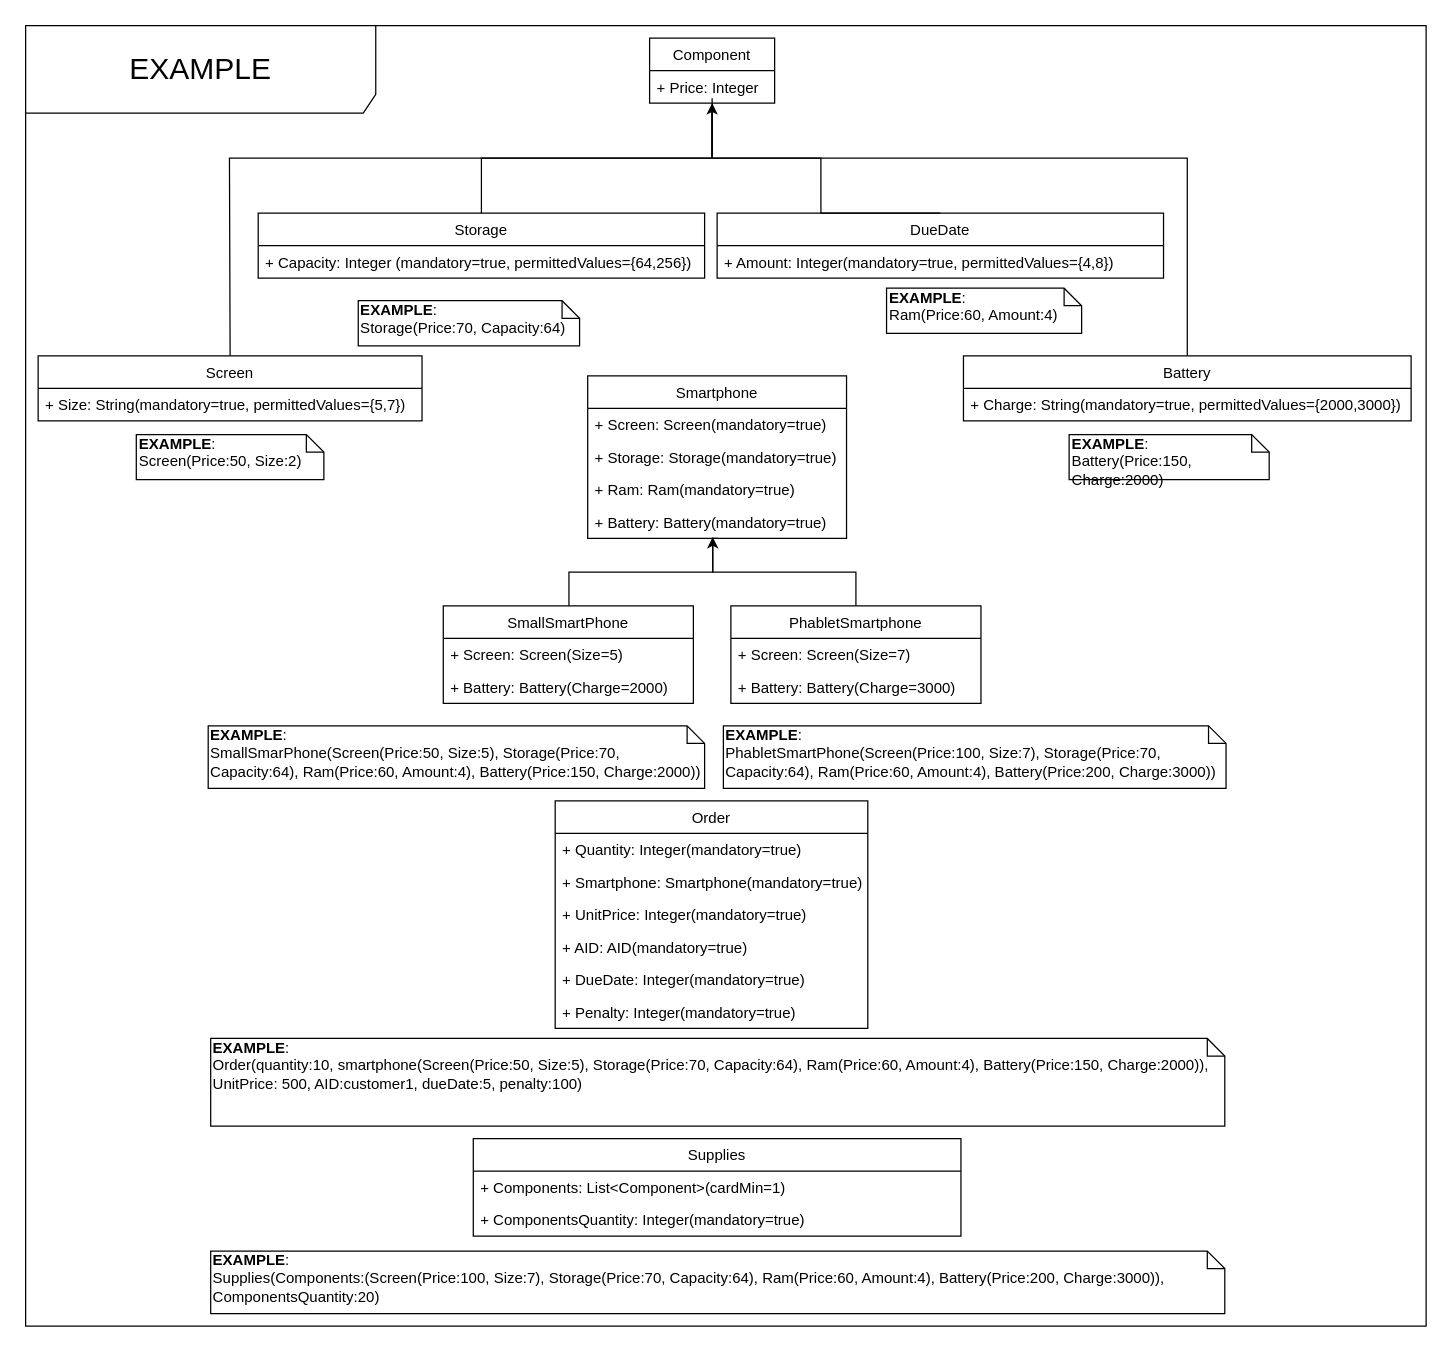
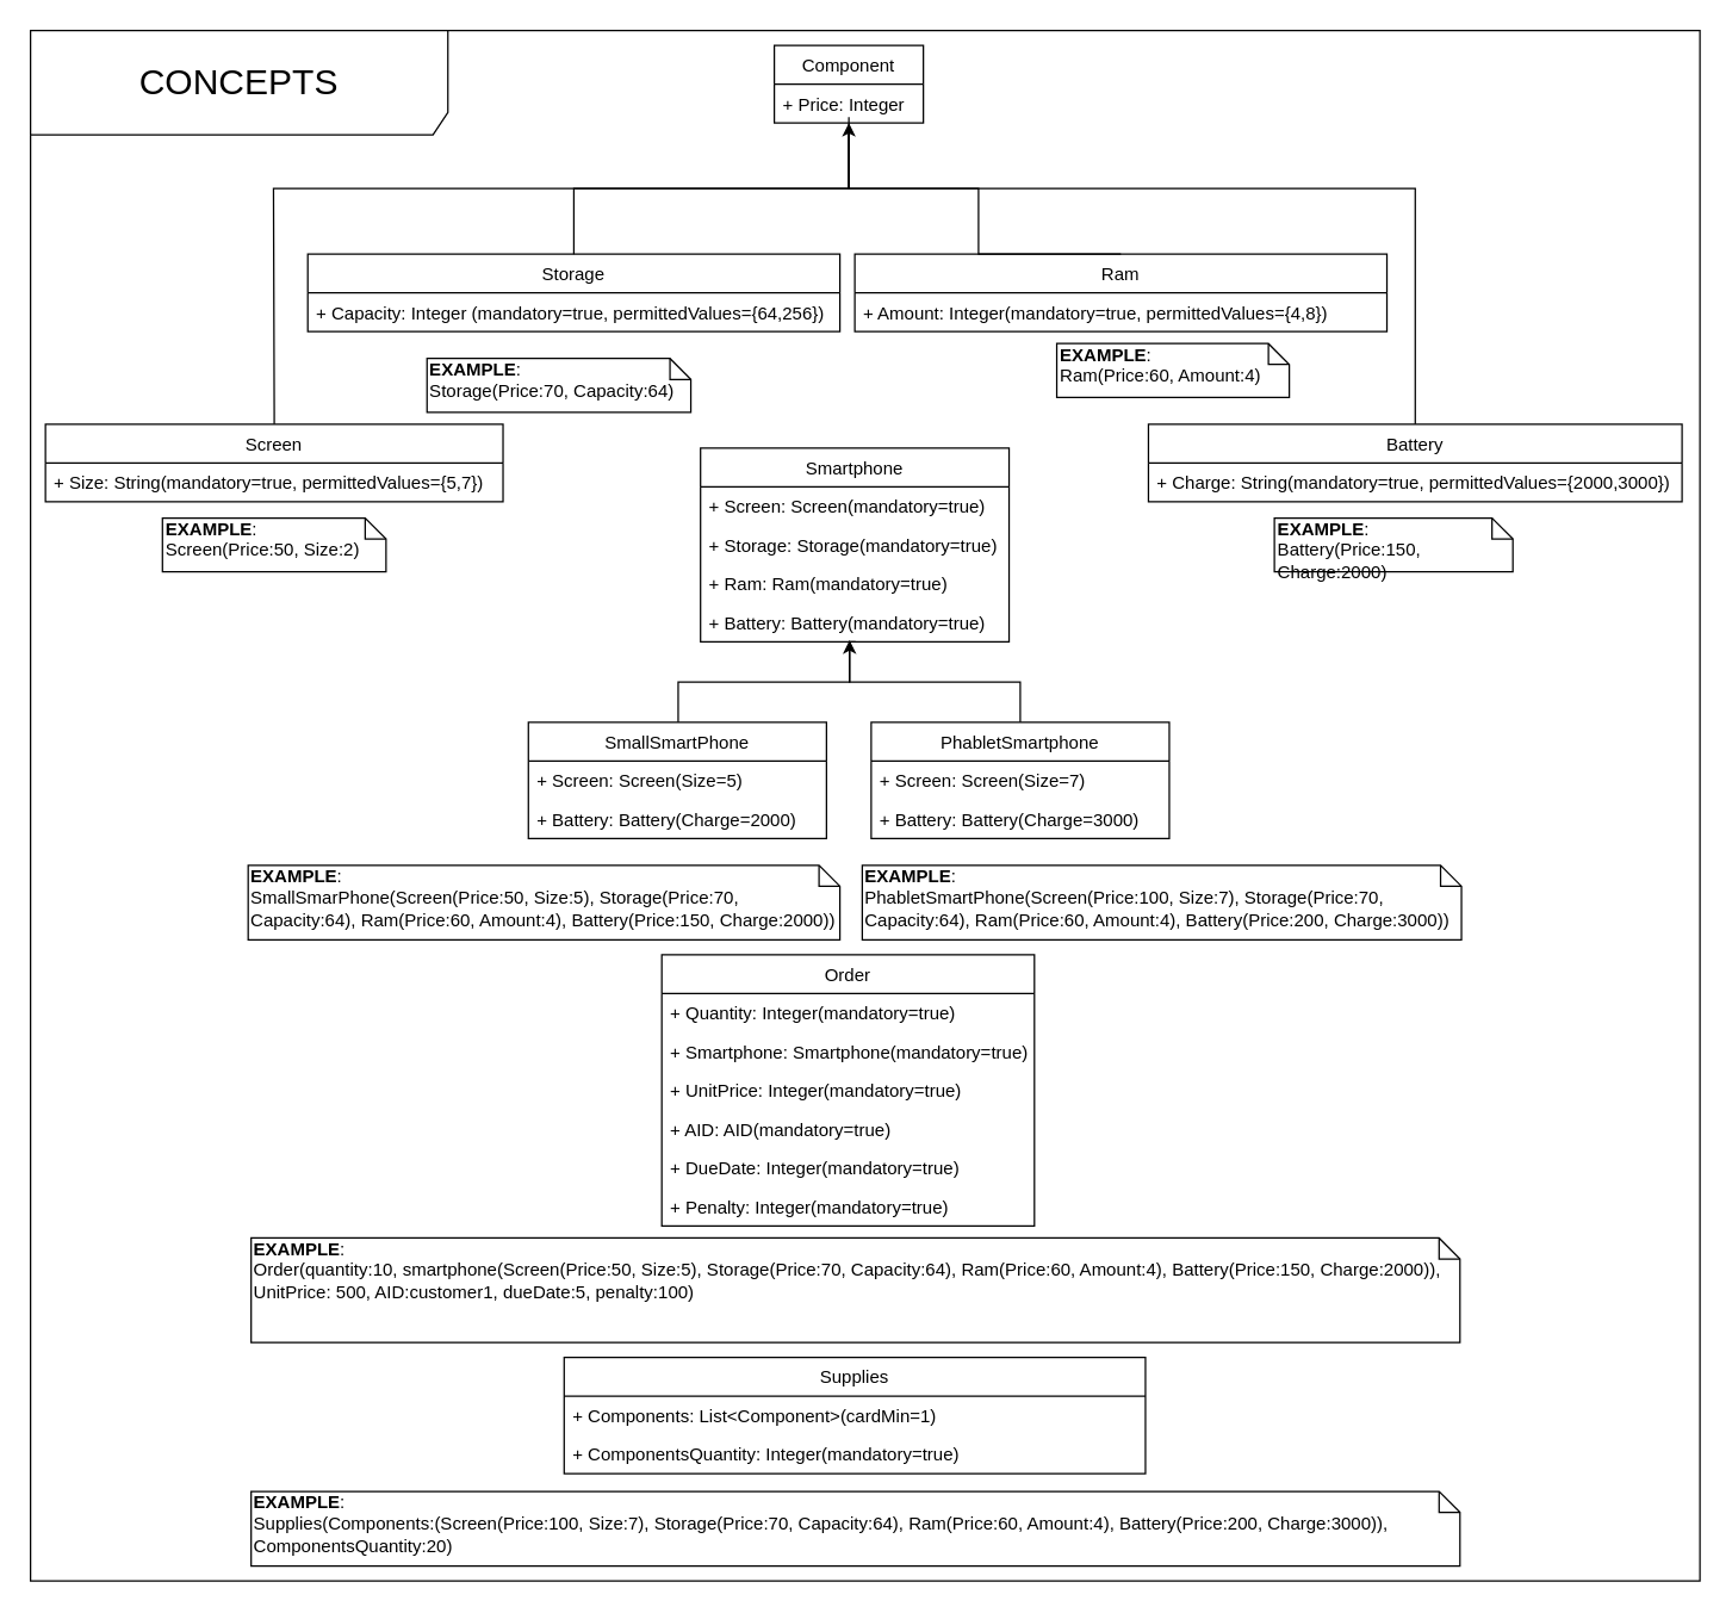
  <mxCell id="0" />
  <mxCell id="1" parent="0" />
  <mxCell id="2" value="Order" style="swimlane;fontStyle=0;childLayout=stackLayout;horizontal=1;startSize=26;fillColor=none;horizontalStack=0;resizeParent=1;resizeParentMax=0;resizeLast=0;collapsible=1;marginBottom=0;" parent="1" vertex="1"><mxGeometry x="443.5" y="640" width="250" height="182" as="geometry" /></mxCell>
  <mxCell id="3" value="+ Quantity: Integer(mandatory=true)" style="text;strokeColor=none;fillColor=none;align=left;verticalAlign=top;spacingLeft=4;spacingRight=4;overflow=hidden;rotatable=0;points=[[0,0.5],[1,0.5]];portConstraint=eastwest;" parent="2" vertex="1"><mxGeometry y="26" width="250" height="26" as="geometry" /></mxCell>
  <mxCell id="4" value="+ Smartphone: Smartphone(mandatory=true)" style="text;strokeColor=none;fillColor=none;align=left;verticalAlign=top;spacingLeft=4;spacingRight=4;overflow=hidden;rotatable=0;points=[[0,0.5],[1,0.5]];portConstraint=eastwest;" parent="2" vertex="1"><mxGeometry y="52" width="250" height="26" as="geometry" /></mxCell>
  <mxCell id="5" value="+ UnitPrice: Integer(mandatory=true)" style="text;strokeColor=none;fillColor=none;align=left;verticalAlign=top;spacingLeft=4;spacingRight=4;overflow=hidden;rotatable=0;points=[[0,0.5],[1,0.5]];portConstraint=eastwest;" parent="2" vertex="1"><mxGeometry y="78" width="250" height="26" as="geometry" /></mxCell>
  <mxCell id="6" value="+ AID: AID(mandatory=true)" style="text;strokeColor=none;fillColor=none;align=left;verticalAlign=top;spacingLeft=4;spacingRight=4;overflow=hidden;rotatable=0;points=[[0,0.5],[1,0.5]];portConstraint=eastwest;" parent="2" vertex="1"><mxGeometry y="104" width="250" height="26" as="geometry" /></mxCell>
  <mxCell id="7" value="+ DueDate: Integer(mandatory=true)" style="text;strokeColor=none;fillColor=none;align=left;verticalAlign=top;spacingLeft=4;spacingRight=4;overflow=hidden;rotatable=0;points=[[0,0.5],[1,0.5]];portConstraint=eastwest;" parent="2" vertex="1"><mxGeometry y="130" width="250" height="26" as="geometry" /></mxCell>
  <mxCell id="8" value="+ Penalty: Integer(mandatory=true)" style="text;strokeColor=none;fillColor=none;align=left;verticalAlign=top;spacingLeft=4;spacingRight=4;overflow=hidden;rotatable=0;points=[[0,0.5],[1,0.5]];portConstraint=eastwest;" parent="2" vertex="1"><mxGeometry y="156" width="250" height="26" as="geometry" /></mxCell>
  <mxCell id="9" style="edgeStyle=orthogonalEdgeStyle;rounded=0;orthogonalLoop=1;jettySize=auto;html=1;exitX=0.5;exitY=1;exitDx=0;exitDy=0;entryX=0.5;entryY=0;entryDx=0;entryDy=0;startArrow=classic;startFill=1;endArrow=none;endFill=0;" parent="1" source="10" target="15" edge="1"><mxGeometry relative="1" as="geometry" /></mxCell>
  <mxCell id="10" value="Component" style="swimlane;fontStyle=0;childLayout=stackLayout;horizontal=1;startSize=26;fillColor=none;horizontalStack=0;resizeParent=1;resizeParentMax=0;resizeLast=0;collapsible=1;marginBottom=0;" parent="1" vertex="1"><mxGeometry x="519" y="30" width="100" height="52" as="geometry" /></mxCell>
  <mxCell id="11" value="+ Price: Integer" style="text;strokeColor=none;fillColor=none;align=left;verticalAlign=top;spacingLeft=4;spacingRight=4;overflow=hidden;rotatable=0;points=[[0,0.5],[1,0.5]];portConstraint=eastwest;" parent="10" vertex="1"><mxGeometry y="26" width="100" height="26" as="geometry" /></mxCell>
  <mxCell id="12" style="edgeStyle=orthogonalEdgeStyle;rounded=0;orthogonalLoop=1;jettySize=auto;html=1;entryX=0.5;entryY=1;entryDx=0;entryDy=0;startArrow=none;startFill=0;endArrow=none;endFill=0;exitX=0.5;exitY=0;exitDx=0;exitDy=0;" parent="1" source="13" edge="1"><mxGeometry relative="1" as="geometry"><mxPoint y="275" as="sourcePoint" x="160" /><mxPoint x="569.011" y="77.978" as="targetPoint" /><Array as="points"><mxPoint x="183" y="275" /><mxPoint x="183" y="126" /><mxPoint x="569" y="126" /></Array></mxGeometry></mxCell>
  <mxCell id="13" value="Screen" style="swimlane;fontStyle=0;childLayout=stackLayout;horizontal=1;startSize=26;fillColor=none;horizontalStack=0;resizeParent=1;resizeParentMax=0;resizeLast=0;collapsible=1;marginBottom=0;" parent="1" vertex="1"><mxGeometry x="30" y="284" width="307" height="52" as="geometry" /></mxCell>
  <mxCell id="14" value="+ Size: String(mandatory=true, permittedValues={5,7})" style="text;strokeColor=none;fillColor=none;align=left;verticalAlign=top;spacingLeft=4;spacingRight=4;overflow=hidden;rotatable=0;points=[[0,0.5],[1,0.5]];portConstraint=eastwest;" parent="13" vertex="1"><mxGeometry y="26" width="307" height="26" as="geometry" /></mxCell>
  <mxCell id="15" value="Storage" style="swimlane;fontStyle=0;childLayout=stackLayout;horizontal=1;startSize=26;fillColor=none;horizontalStack=0;resizeParent=1;resizeParentMax=0;resizeLast=0;collapsible=1;marginBottom=0;" parent="1" vertex="1"><mxGeometry x="206" y="170" width="357" height="52" as="geometry" /></mxCell>
  <mxCell id="16" value="+ Capacity: Integer (mandatory=true, permittedValues={64,256})" style="text;strokeColor=none;fillColor=none;align=left;verticalAlign=top;spacingLeft=4;spacingRight=4;overflow=hidden;rotatable=0;points=[[0,0.5],[1,0.5]];portConstraint=eastwest;" parent="15" vertex="1"><mxGeometry y="26" width="357" height="26" as="geometry" /></mxCell>
  <mxCell id="17" style="edgeStyle=orthogonalEdgeStyle;rounded=0;orthogonalLoop=1;jettySize=auto;html=1;exitX=0.5;exitY=0;exitDx=0;exitDy=0;startArrow=none;startFill=0;endArrow=none;endFill=0;" parent="1" source="46" edge="1"><mxGeometry relative="1" as="geometry"><mxPoint x="569" y="90" as="targetPoint" /><mxPoint x="656.48" y="165.991" as="sourcePoint" /><Array as="points"><mxPoint x="656" y="126" /><mxPoint x="569" y="126" /></Array></mxGeometry></mxCell>
  <mxCell id="18" style="edgeStyle=orthogonalEdgeStyle;rounded=0;orthogonalLoop=1;jettySize=auto;html=1;exitX=0.5;exitY=0;exitDx=0;exitDy=0;startArrow=none;startFill=0;endArrow=none;endFill=0;" parent="1" source="19" edge="1"><mxGeometry relative="1" as="geometry"><mxPoint x="569" y="86" as="targetPoint" /><mxPoint x="864" y="166" as="sourcePoint" /><Array as="points"><mxPoint x="949" y="126" /><mxPoint x="569" y="126" /></Array></mxGeometry></mxCell>
  <mxCell id="19" value="Battery" style="swimlane;fontStyle=0;childLayout=stackLayout;horizontal=1;startSize=26;fillColor=none;horizontalStack=0;resizeParent=1;resizeParentMax=0;resizeLast=0;collapsible=1;marginBottom=0;" parent="1" vertex="1"><mxGeometry x="770" y="284" width="358" height="52" as="geometry" /></mxCell>
  <mxCell id="20" value="+ Charge: String(mandatory=true, permittedValues={2000,3000})" style="text;strokeColor=none;fillColor=none;align=left;verticalAlign=top;spacingLeft=4;spacingRight=4;overflow=hidden;rotatable=0;points=[[0,0.5],[1,0.5]];portConstraint=eastwest;" parent="19" vertex="1"><mxGeometry y="26" width="358" height="26" as="geometry" /></mxCell>
  <mxCell id="21" value="Smartphone" style="swimlane;fontStyle=0;childLayout=stackLayout;horizontal=1;startSize=26;fillColor=none;horizontalStack=0;resizeParent=1;resizeParentMax=0;resizeLast=0;collapsible=1;marginBottom=0;" parent="1" vertex="1"><mxGeometry x="469.5" y="300" width="207" height="130" as="geometry" /></mxCell>
  <mxCell id="22" value="+ Screen: Screen(mandatory=true) " style="text;strokeColor=none;fillColor=none;align=left;verticalAlign=top;spacingLeft=4;spacingRight=4;overflow=hidden;rotatable=0;points=[[0,0.5],[1,0.5]];portConstraint=eastwest;" parent="21" vertex="1"><mxGeometry y="26" width="207" height="26" as="geometry" /></mxCell>
  <mxCell id="23" value="+ Storage: Storage(mandatory=true)" style="text;strokeColor=none;fillColor=none;align=left;verticalAlign=top;spacingLeft=4;spacingRight=4;overflow=hidden;rotatable=0;points=[[0,0.5],[1,0.5]];portConstraint=eastwest;" parent="21" vertex="1"><mxGeometry y="52" width="207" height="26" as="geometry" /></mxCell>
  <mxCell id="24" value="+ Ram: Ram(mandatory=true)" style="text;strokeColor=none;fillColor=none;align=left;verticalAlign=top;spacingLeft=4;spacingRight=4;overflow=hidden;rotatable=0;points=[[0,0.5],[1,0.5]];portConstraint=eastwest;" parent="21" vertex="1"><mxGeometry y="78" width="207" height="26" as="geometry" /></mxCell>
  <mxCell id="25" value="+ Battery: Battery(mandatory=true)" style="text;strokeColor=none;fillColor=none;align=left;verticalAlign=top;spacingLeft=4;spacingRight=4;overflow=hidden;rotatable=0;points=[[0,0.5],[1,0.5]];portConstraint=eastwest;" parent="21" vertex="1"><mxGeometry y="104" width="207" height="26" as="geometry" /></mxCell>
  <mxCell id="26" style="edgeStyle=orthogonalEdgeStyle;rounded=0;orthogonalLoop=1;jettySize=auto;html=1;startArrow=classic;startFill=1;endArrow=none;endFill=0;" parent="1" target="27" edge="1"><mxGeometry relative="1" as="geometry"><mxPoint x="535.5" y="450" as="targetPoint" /><mxPoint x="569.5" y="429" as="sourcePoint" /><Array as="points"><mxPoint x="569.5" y="429" /><mxPoint x="569.5" y="457" /><mxPoint x="454.5" y="457" /></Array></mxGeometry></mxCell>
  <mxCell id="27" value="SmallSmartPhone" style="swimlane;fontStyle=0;childLayout=stackLayout;horizontal=1;startSize=26;fillColor=none;horizontalStack=0;resizeParent=1;resizeParentMax=0;resizeLast=0;collapsible=1;marginBottom=0;" parent="1" vertex="1"><mxGeometry x="354" y="484" width="200" height="78" as="geometry" /></mxCell>
  <mxCell id="28" value="+ Screen: Screen(Size=5) " style="text;strokeColor=none;fillColor=none;align=left;verticalAlign=top;spacingLeft=4;spacingRight=4;overflow=hidden;rotatable=0;points=[[0,0.5],[1,0.5]];portConstraint=eastwest;" parent="27" vertex="1"><mxGeometry y="26" width="200" height="26" as="geometry" /></mxCell>
  <mxCell id="29" value="+ Battery: Battery(Charge=2000)" style="text;strokeColor=none;fillColor=none;align=left;verticalAlign=top;spacingLeft=4;spacingRight=4;overflow=hidden;rotatable=0;points=[[0,0.5],[1,0.5]];portConstraint=eastwest;" parent="27" vertex="1"><mxGeometry y="52" width="200" height="26" as="geometry" /></mxCell>
  <mxCell id="30" style="edgeStyle=orthogonalEdgeStyle;rounded=0;orthogonalLoop=1;jettySize=auto;html=1;exitX=0.5;exitY=0;exitDx=0;exitDy=0;endArrow=none;endFill=0;startArrow=none;startFill=0;" parent="1" source="31" edge="1"><mxGeometry relative="1" as="geometry"><mxPoint x="573.5" y="430" as="targetPoint" /><Array as="points"><mxPoint x="683.5" y="457" /><mxPoint x="569.5" y="457" /></Array></mxGeometry></mxCell>
  <mxCell id="31" value="PhabletSmartphone" style="swimlane;fontStyle=0;childLayout=stackLayout;horizontal=1;startSize=26;fillColor=none;horizontalStack=0;resizeParent=1;resizeParentMax=0;resizeLast=0;collapsible=1;marginBottom=0;" parent="1" vertex="1"><mxGeometry x="584" y="484" width="200" height="78" as="geometry" /></mxCell>
  <mxCell id="32" value="+ Screen: Screen(Size=7) " style="text;strokeColor=none;fillColor=none;align=left;verticalAlign=top;spacingLeft=4;spacingRight=4;overflow=hidden;rotatable=0;points=[[0,0.5],[1,0.5]];portConstraint=eastwest;" parent="31" vertex="1"><mxGeometry y="26" width="200" height="26" as="geometry" /></mxCell>
  <mxCell id="33" value="+ Battery: Battery(Charge=3000)" style="text;strokeColor=none;fillColor=none;align=left;verticalAlign=top;spacingLeft=4;spacingRight=4;overflow=hidden;rotatable=0;points=[[0,0.5],[1,0.5]];portConstraint=eastwest;" parent="31" vertex="1"><mxGeometry y="52" width="200" height="26" as="geometry" /></mxCell>
  <mxCell id="34" value="Supplies" style="swimlane;fontStyle=0;childLayout=stackLayout;horizontal=1;startSize=26;fillColor=none;horizontalStack=0;resizeParent=1;resizeParentMax=0;resizeLast=0;collapsible=1;marginBottom=0;" parent="1" vertex="1"><mxGeometry x="378" y="910" width="390" height="78" as="geometry" /></mxCell>
  <mxCell id="35" value="+ Components: List&lt;Component&gt;(cardMin=1) " style="text;strokeColor=none;fillColor=none;align=left;verticalAlign=top;spacingLeft=4;spacingRight=4;overflow=hidden;rotatable=0;points=[[0,0.5],[1,0.5]];portConstraint=eastwest;" parent="34" vertex="1"><mxGeometry y="26" width="390" height="26" as="geometry" /></mxCell>
  <mxCell id="36" value="+ ComponentsQuantity: Integer(mandatory=true) " style="text;strokeColor=none;fillColor=none;align=left;verticalAlign=top;spacingLeft=4;spacingRight=4;overflow=hidden;rotatable=0;points=[[0,0.5],[1,0.5]];portConstraint=eastwest;" parent="34" vertex="1"><mxGeometry y="52" width="390" height="26" as="geometry" /></mxCell>
- <mxCell id="37" value="&lt;font style=&quot;font-size: 24px&quot;&gt;EXAMPLE&lt;/font&gt;" style="shape=umlFrame;whiteSpace=wrap;html=1;width=280;height=70;" parent="1" vertex="1"><mxGeometry x="20" y="20" width="1120" height="1040" as="geometry" /></mxCell>
+ <mxCell id="37" value="&lt;font style=&quot;font-size: 24px&quot;&gt;CONCEPTS&lt;/font&gt;" style="shape=umlFrame;whiteSpace=wrap;html=1;width=280;height=70;" parent="1" vertex="1"><mxGeometry x="20" y="20" width="1120" height="1040" as="geometry" /></mxCell>
  <mxCell id="38" value="&lt;b&gt;EXAMPLE&lt;/b&gt;:&lt;br&gt;Screen(Price:50, Size:2)" style="shape=note;whiteSpace=wrap;html=1;size=14;verticalAlign=top;align=left;spacingTop=-6;" parent="1" vertex="1"><mxGeometry x="108.5" y="347" width="150" height="36" as="geometry" /></mxCell>
  <mxCell id="39" value="&lt;b&gt;EXAMPLE&lt;/b&gt;:&lt;br&gt;Storage(Price:70, Capacity:64)" style="shape=note;whiteSpace=wrap;html=1;size=14;verticalAlign=top;align=left;spacingTop=-6;" parent="1" vertex="1"><mxGeometry x="286" y="240" width="177" height="36" as="geometry" /></mxCell>
  <mxCell id="40" value="&lt;b&gt;EXAMPLE&lt;/b&gt;:&lt;br&gt;Ram(Price:60, Amount:4)" style="shape=note;whiteSpace=wrap;html=1;size=14;verticalAlign=top;align=left;spacingTop=-6;" parent="1" vertex="1"><mxGeometry x="708.5" y="230" width="156" height="36" as="geometry" /></mxCell>
  <mxCell id="41" value="&lt;b&gt;EXAMPLE&lt;/b&gt;:&lt;br&gt;Battery(Price:150, Charge:2000)" style="shape=note;whiteSpace=wrap;html=1;size=14;verticalAlign=top;align=left;spacingTop=-6;" parent="1" vertex="1"><mxGeometry x="854.5" y="347" width="160" height="36" as="geometry" /></mxCell>
  <mxCell id="42" value="&lt;b&gt;EXAMPLE&lt;/b&gt;:&lt;br&gt;SmallSmarPhone(Screen(Price:50, Size:5), Storage(Price:70, Capacity:64), Ram(Price:60, Amount:4), Battery(Price:150, Charge:2000))" style="shape=note;whiteSpace=wrap;html=1;size=14;verticalAlign=top;align=left;spacingTop=-6;" parent="1" vertex="1"><mxGeometry x="166" y="580" width="397" height="50" as="geometry" /></mxCell>
  <mxCell id="43" value="&lt;b&gt;EXAMPLE&lt;/b&gt;:&lt;br&gt;PhabletSmartPhone(Screen(Price:100, Size:7), Storage(Price:70, Capacity:64), Ram(Price:60, Amount:4), Battery(Price:200, Charge:3000))" style="shape=note;whiteSpace=wrap;html=1;size=14;verticalAlign=top;align=left;spacingTop=-6;" parent="1" vertex="1"><mxGeometry x="578" y="580" width="402" height="50" as="geometry" /></mxCell>
  <mxCell id="44" value="&lt;b&gt;EXAMPLE&lt;/b&gt;:&lt;br&gt;Order(quantity:10, smartphone(Screen(Price:50, Size:5), Storage(Price:70, Capacity:64), Ram(Price:60, Amount:4), Battery(Price:150, Charge:2000)), UnitPrice: 500, AID:customer1, dueDate:5, penalty:100)" style="shape=note;whiteSpace=wrap;html=1;size=14;verticalAlign=top;align=left;spacingTop=-6;" parent="1" vertex="1"><mxGeometry x="168" y="830" width="811" height="70" as="geometry" /></mxCell>
  <mxCell id="45" value="&lt;b&gt;EXAMPLE&lt;/b&gt;:&lt;br&gt;Supplies(Components:(Screen(Price:100, Size:7), Storage(Price:70, Capacity:64), Ram(Price:60, Amount:4), Battery(Price:200, Charge:3000)), ComponentsQuantity:20)" style="shape=note;whiteSpace=wrap;html=1;size=14;verticalAlign=top;align=left;spacingTop=-6;" parent="1" vertex="1"><mxGeometry x="168" y="1000" width="811" height="50" as="geometry" /></mxCell>
- <mxCell id="46" value="DueDate" style="swimlane;fontStyle=0;childLayout=stackLayout;horizontal=1;startSize=26;fillColor=none;horizontalStack=0;resizeParent=1;resizeParentMax=0;resizeLast=0;collapsible=1;marginBottom=0;" parent="1" vertex="1"><mxGeometry x="573" y="170" width="357" height="52" as="geometry" /></mxCell>
+ <mxCell id="46" value="Ram" style="swimlane;fontStyle=0;childLayout=stackLayout;horizontal=1;startSize=26;fillColor=none;horizontalStack=0;resizeParent=1;resizeParentMax=0;resizeLast=0;collapsible=1;marginBottom=0;" parent="1" vertex="1"><mxGeometry x="573" y="170" width="357" height="52" as="geometry" /></mxCell>
  <mxCell id="47" value="+ Amount: Integer(mandatory=true, permittedValues={4,8})" style="text;strokeColor=none;fillColor=none;align=left;verticalAlign=top;spacingLeft=4;spacingRight=4;overflow=hidden;rotatable=0;points=[[0,0.5],[1,0.5]];portConstraint=eastwest;" parent="46" vertex="1"><mxGeometry y="26" width="357" height="26" as="geometry" /></mxCell>
